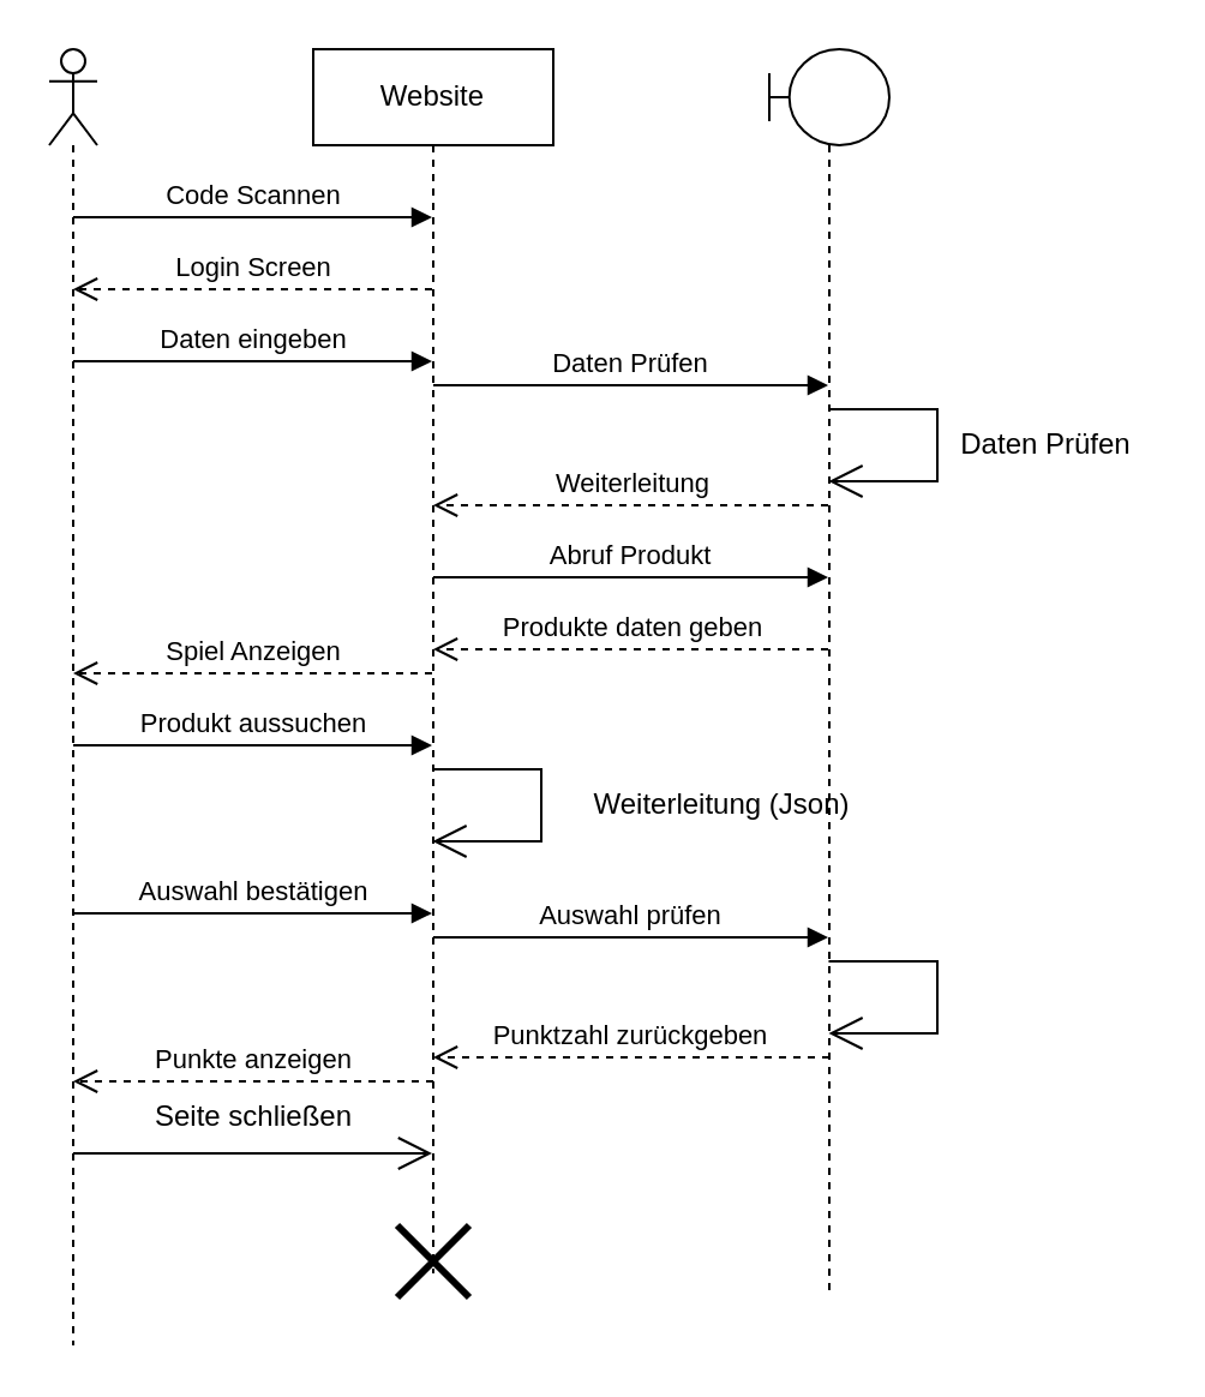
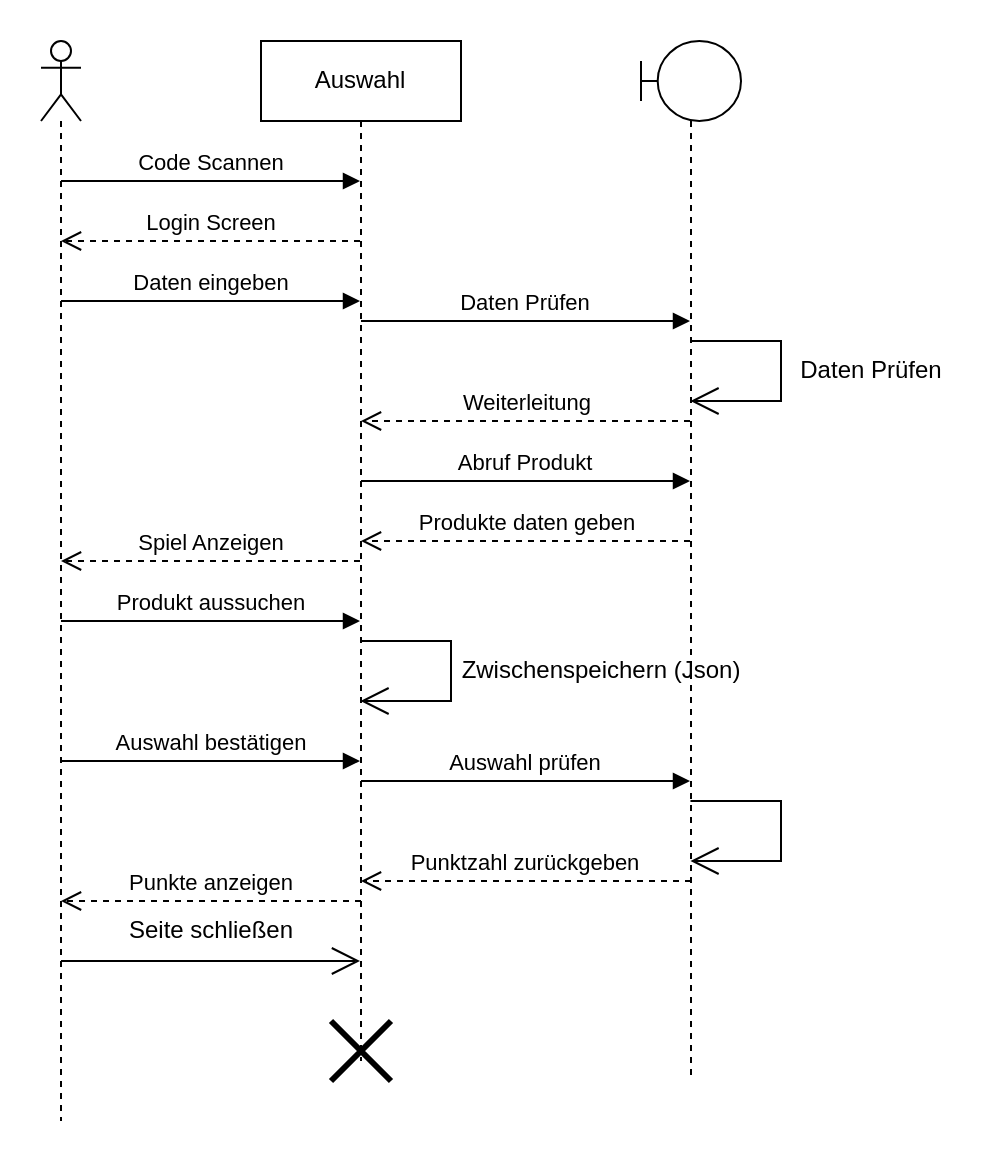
  <mxCell id="0" />
  <mxCell id="1" parent="0" />
  <mxCell id="2" value="" style="shape=umlLifeline;perimeter=lifelinePerimeter;whiteSpace=wrap;html=1;container=1;dropTarget=0;collapsible=0;recursiveResize=0;outlineConnect=0;portConstraint=eastwest;newEdgeStyle={&quot;curved&quot;:0,&quot;rounded&quot;:0};participant=umlActor;" parent="1" vertex="1"><mxGeometry x="20" y="20" width="20" height="540" as="geometry" /></mxCell>
- <mxCell id="3" value="Website" style="shape=umlLifeline;perimeter=lifelinePerimeter;whiteSpace=wrap;html=1;container=1;dropTarget=0;collapsible=0;recursiveResize=0;outlineConnect=0;portConstraint=eastwest;newEdgeStyle={&quot;curved&quot;:0,&quot;rounded&quot;:0};" parent="1" vertex="1"><mxGeometry x="130" y="20" width="100" height="510" as="geometry" /></mxCell>
+ <mxCell id="3" value="Auswahl" style="shape=umlLifeline;perimeter=lifelinePerimeter;whiteSpace=wrap;html=1;container=1;dropTarget=0;collapsible=0;recursiveResize=0;outlineConnect=0;portConstraint=eastwest;newEdgeStyle={&quot;curved&quot;:0,&quot;rounded&quot;:0};" parent="1" vertex="1"><mxGeometry x="130" y="20" width="100" height="510" as="geometry" /></mxCell>
  <mxCell id="4" value="" style="shape=umlDestroy;whiteSpace=wrap;html=1;strokeWidth=3;targetShapes=umlLifeline;" parent="3" vertex="1"><mxGeometry x="35" y="490" width="30" height="30" as="geometry" /></mxCell>
  <mxCell id="5" value="" style="shape=umlLifeline;perimeter=lifelinePerimeter;whiteSpace=wrap;html=1;container=1;dropTarget=0;collapsible=0;recursiveResize=0;outlineConnect=0;portConstraint=eastwest;newEdgeStyle={&quot;curved&quot;:0,&quot;rounded&quot;:0};participant=umlBoundary;" parent="1" vertex="1"><mxGeometry x="320" y="20" width="50" height="520" as="geometry" /></mxCell>
  <mxCell id="6" value="Code Scannen" style="html=1;verticalAlign=bottom;endArrow=block;curved=0;rounded=0;" parent="1" target="3" edge="1"><mxGeometry width="80" relative="1" as="geometry"><mxPoint x="30" y="90" as="sourcePoint" /><mxPoint x="110" y="90" as="targetPoint" /></mxGeometry></mxCell>
  <mxCell id="7" value="Daten Prüfen" style="html=1;verticalAlign=bottom;endArrow=block;curved=0;rounded=0;" parent="1" edge="1"><mxGeometry width="80" relative="1" as="geometry"><mxPoint x="180" y="160" as="sourcePoint" /><mxPoint x="344.5" y="160" as="targetPoint" /></mxGeometry></mxCell>
  <mxCell id="8" value="Login Screen" style="html=1;verticalAlign=bottom;endArrow=open;dashed=1;endSize=8;curved=0;rounded=0;" parent="1" source="3" edge="1"><mxGeometry relative="1" as="geometry"><mxPoint x="110" y="120" as="sourcePoint" /><mxPoint x="30" y="120" as="targetPoint" /></mxGeometry></mxCell>
  <mxCell id="9" value="Daten eingeben" style="html=1;verticalAlign=bottom;endArrow=block;curved=0;rounded=0;" parent="1" edge="1"><mxGeometry width="80" relative="1" as="geometry"><mxPoint x="30" y="150" as="sourcePoint" /><mxPoint x="179.5" y="150" as="targetPoint" /></mxGeometry></mxCell>
  <mxCell id="10" value="Spiel Anzeigen" style="html=1;verticalAlign=bottom;endArrow=open;dashed=1;endSize=8;curved=0;rounded=0;" parent="1" edge="1"><mxGeometry relative="1" as="geometry"><mxPoint x="179.5" y="280" as="sourcePoint" /><mxPoint x="30" y="280" as="targetPoint" /></mxGeometry></mxCell>
  <mxCell id="11" value="" style="endArrow=open;endFill=1;endSize=12;html=1;rounded=0;" parent="1" edge="1"><mxGeometry width="160" relative="1" as="geometry"><mxPoint x="344.731" y="170" as="sourcePoint" /><mxPoint x="344.731" y="200" as="targetPoint" /><Array as="points"><mxPoint x="390" y="170" /><mxPoint x="390" y="200" /></Array></mxGeometry></mxCell>
  <mxCell id="12" value="Daten Prüfen" style="text;html=1;align=center;verticalAlign=middle;resizable=0;points=[];autosize=1;strokeColor=none;fillColor=none;" parent="1" vertex="1"><mxGeometry x="390" y="170" width="90" height="30" as="geometry" /></mxCell>
  <mxCell id="13" value="Weiterleitung" style="html=1;verticalAlign=bottom;endArrow=open;dashed=1;endSize=8;curved=0;rounded=0;" parent="1" edge="1"><mxGeometry relative="1" as="geometry"><mxPoint x="344.5" y="210" as="sourcePoint" /><mxPoint x="180" y="210" as="targetPoint" /></mxGeometry></mxCell>
  <mxCell id="14" value="Abruf Produkt" style="html=1;verticalAlign=bottom;endArrow=block;curved=0;rounded=0;" parent="1" edge="1"><mxGeometry width="80" relative="1" as="geometry"><mxPoint x="180" y="240" as="sourcePoint" /><mxPoint x="344.5" y="240" as="targetPoint" /></mxGeometry></mxCell>
  <mxCell id="15" value="Produkte daten geben" style="html=1;verticalAlign=bottom;endArrow=open;dashed=1;endSize=8;curved=0;rounded=0;" parent="1" source="5" edge="1"><mxGeometry relative="1" as="geometry"><mxPoint x="260" y="270" as="sourcePoint" /><mxPoint x="180" y="270" as="targetPoint" /></mxGeometry></mxCell>
  <mxCell id="16" value="Produkt aussuchen" style="html=1;verticalAlign=bottom;endArrow=block;curved=0;rounded=0;" parent="1" edge="1"><mxGeometry width="80" relative="1" as="geometry"><mxPoint x="30" y="310" as="sourcePoint" /><mxPoint x="179.5" y="310" as="targetPoint" /></mxGeometry></mxCell>
  <mxCell id="17" value="" style="endArrow=open;endFill=1;endSize=12;html=1;rounded=0;" parent="1" edge="1"><mxGeometry width="160" relative="1" as="geometry"><mxPoint x="179.731" y="320" as="sourcePoint" /><mxPoint x="179.731" y="350" as="targetPoint" /><Array as="points"><mxPoint x="225" y="320" /><mxPoint x="225" y="350" /></Array></mxGeometry></mxCell>
- <mxCell id="18" value="Weiterleitung (Json)" style="text;html=1;align=center;verticalAlign=middle;resizable=0;points=[];autosize=1;strokeColor=none;fillColor=none;" parent="1" vertex="1"><mxGeometry x="220" y="320" width="160" height="30" as="geometry" /></mxCell>
+ <mxCell id="18" value="Zwischenspeichern (Json)" style="text;html=1;align=center;verticalAlign=middle;resizable=0;points=[];autosize=1;strokeColor=none;fillColor=none;" parent="1" vertex="1"><mxGeometry x="220" y="320" width="160" height="30" as="geometry" /></mxCell>
  <mxCell id="19" value="Auswahl bestätigen" style="html=1;verticalAlign=bottom;endArrow=block;curved=0;rounded=0;" parent="1" edge="1"><mxGeometry width="80" relative="1" as="geometry"><mxPoint x="30" y="380" as="sourcePoint" /><mxPoint x="179.5" y="380" as="targetPoint" /></mxGeometry></mxCell>
  <mxCell id="20" value="Auswahl prüfen" style="html=1;verticalAlign=bottom;endArrow=block;curved=0;rounded=0;" parent="1" target="5" edge="1"><mxGeometry width="80" relative="1" as="geometry"><mxPoint x="180" y="390" as="sourcePoint" /><mxPoint x="329.5" y="390" as="targetPoint" /></mxGeometry></mxCell>
  <mxCell id="21" value="" style="endArrow=open;endFill=1;endSize=12;html=1;rounded=0;" parent="1" edge="1"><mxGeometry width="160" relative="1" as="geometry"><mxPoint x="344.731" y="400" as="sourcePoint" /><mxPoint x="344.731" y="430" as="targetPoint" /><Array as="points"><mxPoint x="390" y="400" /><mxPoint x="390" y="430" /></Array></mxGeometry></mxCell>
  <mxCell id="22" value="Punktzahl zurückgeben" style="html=1;verticalAlign=bottom;endArrow=open;dashed=1;endSize=8;curved=0;rounded=0;" parent="1" edge="1"><mxGeometry relative="1" as="geometry"><mxPoint x="345" y="440" as="sourcePoint" /><mxPoint x="180" y="440" as="targetPoint" /></mxGeometry></mxCell>
  <mxCell id="23" value="Punkte anzeigen" style="html=1;verticalAlign=bottom;endArrow=open;dashed=1;endSize=8;curved=0;rounded=0;" parent="1" edge="1"><mxGeometry relative="1" as="geometry"><mxPoint x="180" y="450" as="sourcePoint" /><mxPoint x="30" y="450" as="targetPoint" /></mxGeometry></mxCell>
  <mxCell id="24" value="" style="endArrow=open;endFill=1;endSize=12;html=1;rounded=0;" parent="1" target="3" edge="1"><mxGeometry width="160" relative="1" as="geometry"><mxPoint x="30" y="480" as="sourcePoint" /><mxPoint x="179.5" y="475" as="targetPoint" /></mxGeometry></mxCell>
  <mxCell id="25" value="Seite schließen" style="text;html=1;align=center;verticalAlign=middle;resizable=0;points=[];autosize=1;strokeColor=none;fillColor=none;" parent="1" vertex="1"><mxGeometry x="50" y="450" width="110" height="30" as="geometry" /></mxCell>
